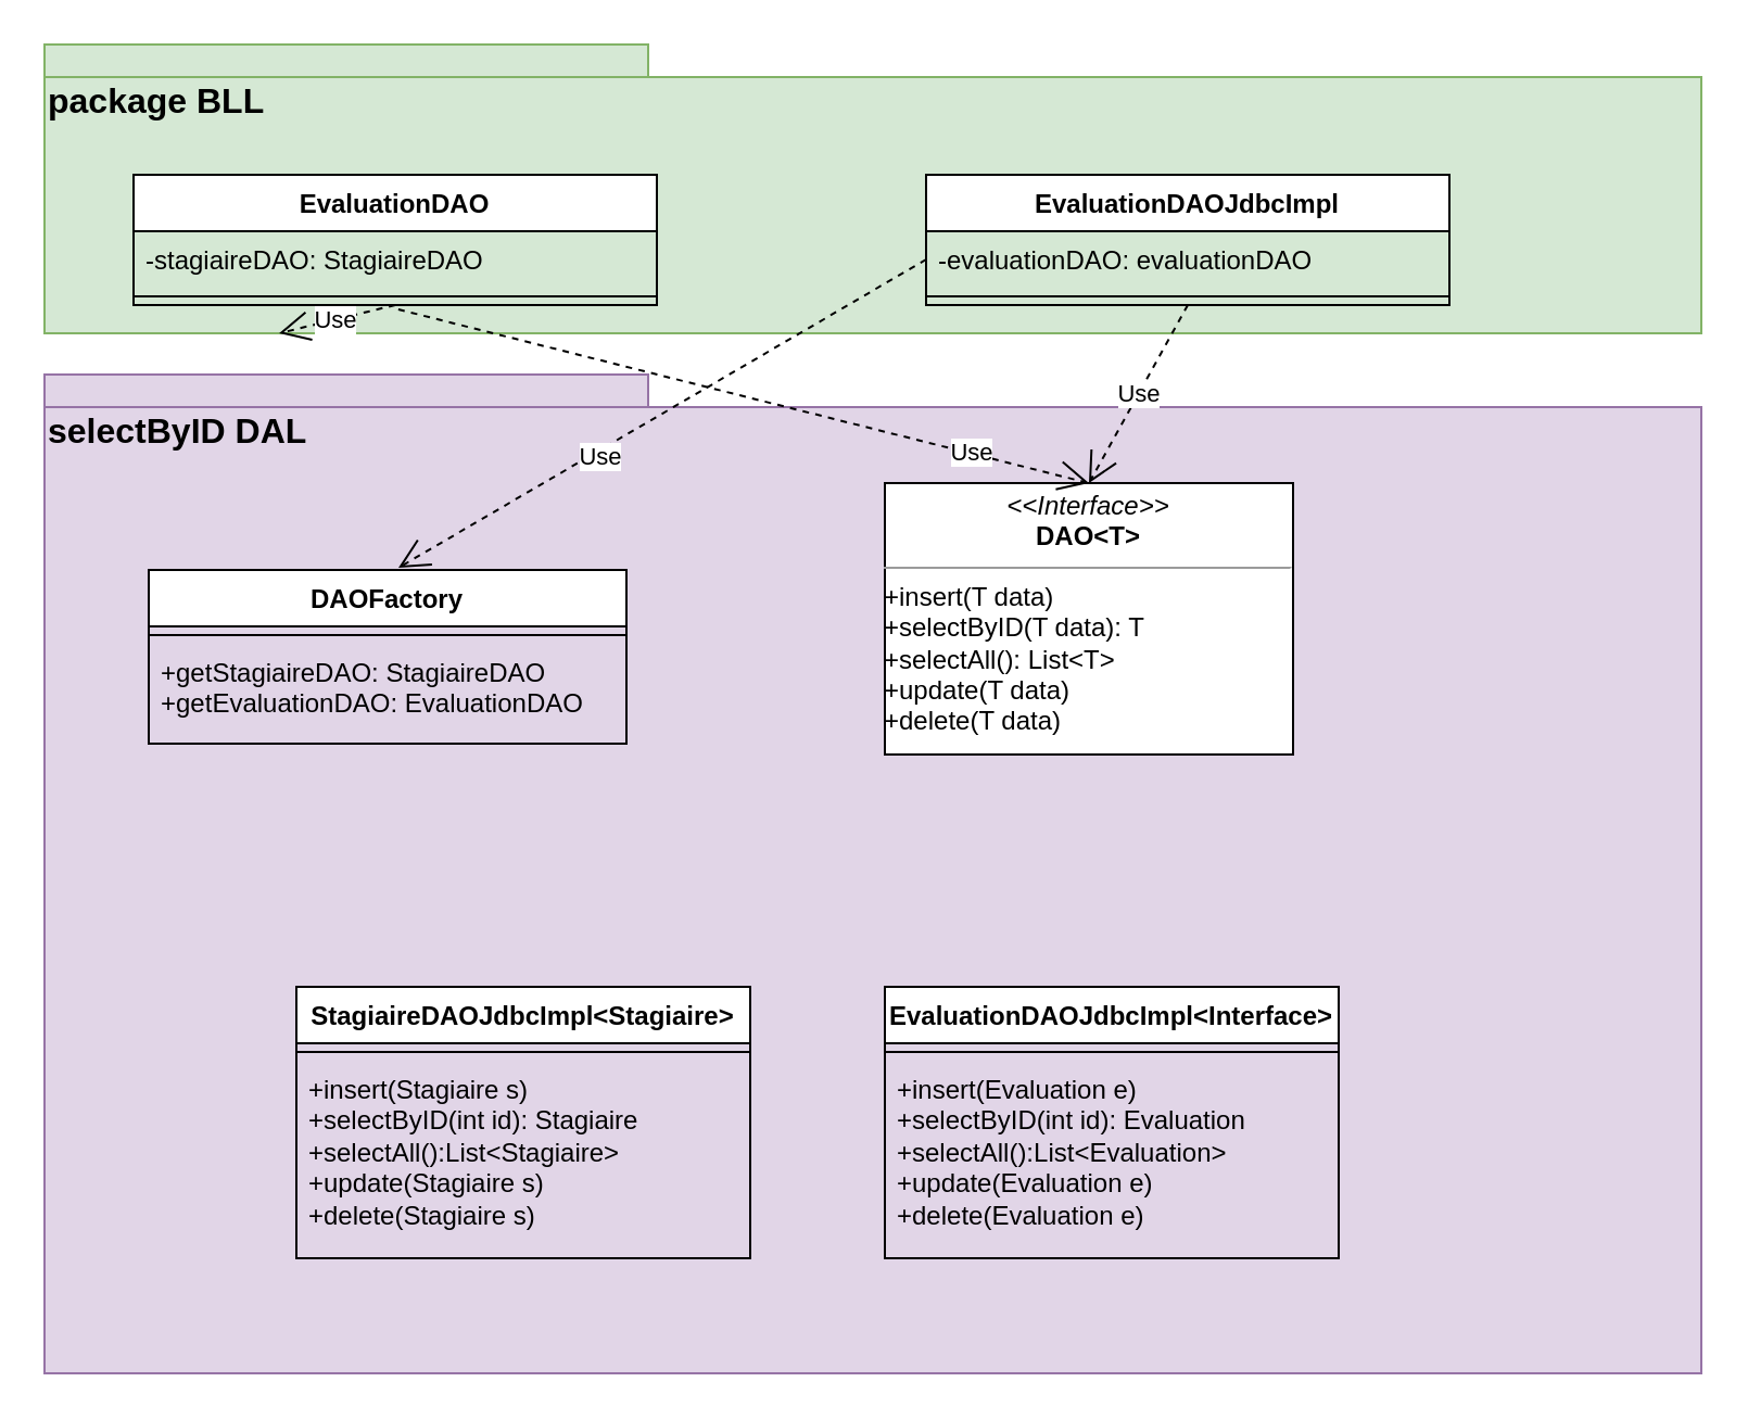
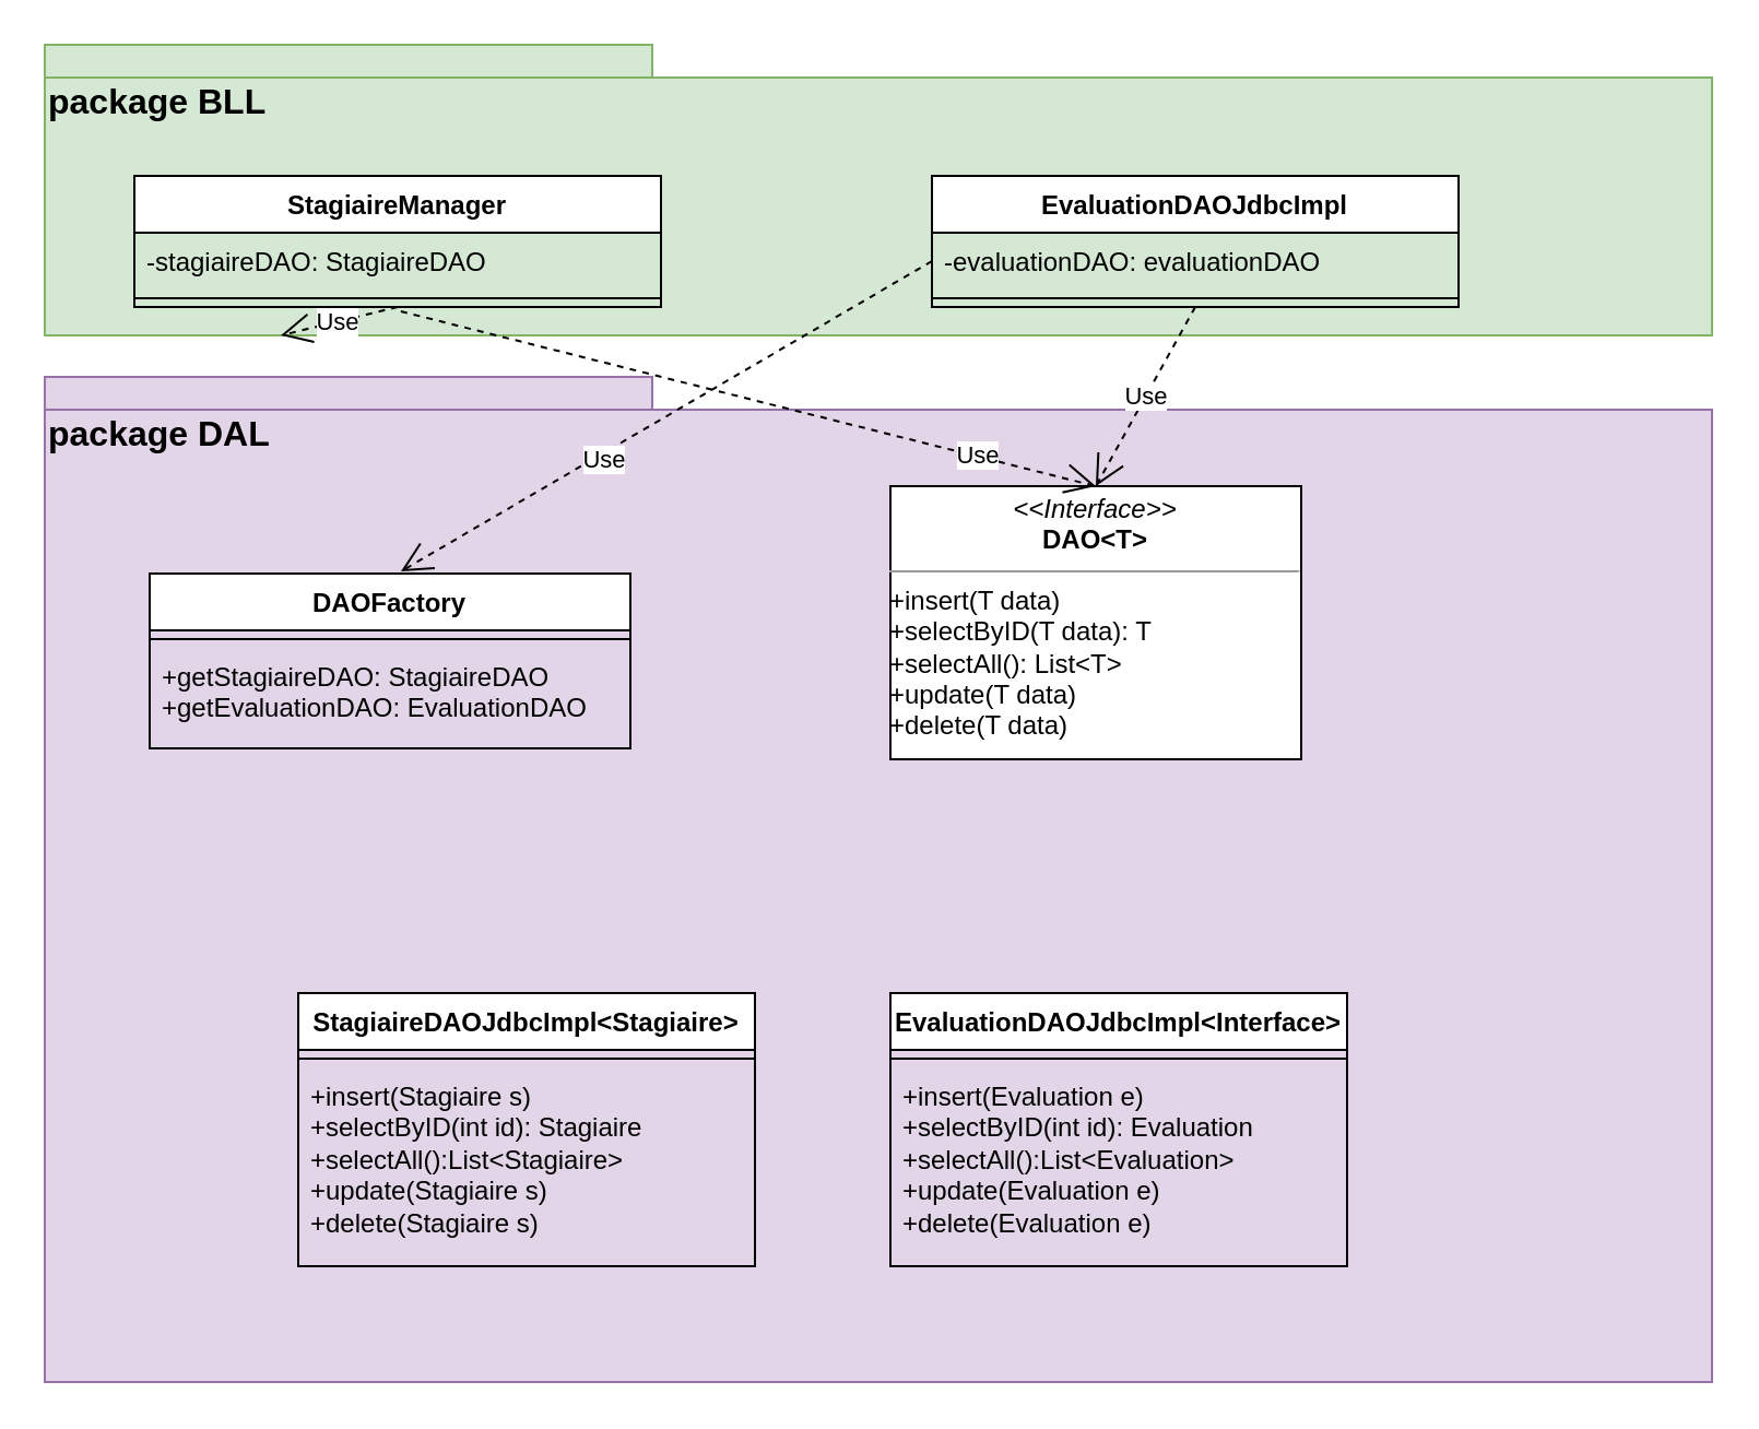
  <mxCell id="0" />
  <mxCell id="1" parent="0" />
  <mxCell id="2" value="package BLL" style="shape=folder;fontStyle=1;spacingTop=10;tabWidth=278;tabHeight=15;tabPosition=left;html=1;whiteSpace=wrap;verticalAlign=top;fontSize=16;fillColor=#d5e8d4;strokeColor=#82b366;align=left;" vertex="1" parent="1"><mxGeometry x="20" y="20" width="763" height="133" as="geometry" /></mxCell>
- <mxCell id="3" value="EvaluationDAO" style="swimlane;fontStyle=1;align=center;verticalAlign=top;childLayout=stackLayout;horizontal=1;startSize=26;horizontalStack=0;resizeParent=1;resizeParentMax=0;resizeLast=0;collapsible=1;marginBottom=0;whiteSpace=wrap;html=1;" vertex="1" parent="1"><mxGeometry x="61" y="80" width="241" height="60" as="geometry" /></mxCell>
+ <mxCell id="3" value="StagiaireManager" style="swimlane;fontStyle=1;align=center;verticalAlign=top;childLayout=stackLayout;horizontal=1;startSize=26;horizontalStack=0;resizeParent=1;resizeParentMax=0;resizeLast=0;collapsible=1;marginBottom=0;whiteSpace=wrap;html=1;" vertex="1" parent="1"><mxGeometry x="61" y="80" width="241" height="60" as="geometry" /></mxCell>
  <mxCell id="4" value="-stagiaireDAO: StagiaireDAO" style="text;strokeColor=none;fillColor=none;align=left;verticalAlign=top;spacingLeft=4;spacingRight=4;overflow=hidden;rotatable=0;points=[[0,0.5],[1,0.5]];portConstraint=eastwest;whiteSpace=wrap;html=1;" vertex="1" parent="3"><mxGeometry y="26" width="241" height="26" as="geometry" /></mxCell>
  <mxCell id="5" value="" style="line;strokeWidth=1;fillColor=none;align=left;verticalAlign=middle;spacingTop=-1;spacingLeft=3;spacingRight=3;rotatable=0;labelPosition=right;points=[];portConstraint=eastwest;strokeColor=inherit;" vertex="1" parent="3"><mxGeometry y="52" width="241" height="8" as="geometry" /></mxCell>
  <mxCell id="6" value="EvaluationDAOJdbcImpl" style="swimlane;fontStyle=1;align=center;verticalAlign=top;childLayout=stackLayout;horizontal=1;startSize=26;horizontalStack=0;resizeParent=1;resizeParentMax=0;resizeLast=0;collapsible=1;marginBottom=0;whiteSpace=wrap;html=1;" vertex="1" parent="1"><mxGeometry x="426" y="80" width="241" height="60" as="geometry" /></mxCell>
  <mxCell id="7" value="-evaluationDAO: evaluationDAO" style="text;strokeColor=none;fillColor=none;align=left;verticalAlign=top;spacingLeft=4;spacingRight=4;overflow=hidden;rotatable=0;points=[[0,0.5],[1,0.5]];portConstraint=eastwest;whiteSpace=wrap;html=1;" vertex="1" parent="6"><mxGeometry y="26" width="241" height="26" as="geometry" /></mxCell>
  <mxCell id="8" value="" style="line;strokeWidth=1;fillColor=none;align=left;verticalAlign=middle;spacingTop=-1;spacingLeft=3;spacingRight=3;rotatable=0;labelPosition=right;points=[];portConstraint=eastwest;strokeColor=inherit;" vertex="1" parent="6"><mxGeometry y="52" width="241" height="8" as="geometry" /></mxCell>
- <mxCell id="9" value="selectByID DAL" style="shape=folder;fontStyle=1;spacingTop=10;tabWidth=278;tabHeight=15;tabPosition=left;html=1;whiteSpace=wrap;verticalAlign=top;fontSize=16;fillColor=#e1d5e7;strokeColor=#9673a6;align=left;" vertex="1" parent="1"><mxGeometry x="20" y="172" width="763" height="460" as="geometry" /></mxCell>
+ <mxCell id="9" value="package DAL" style="shape=folder;fontStyle=1;spacingTop=10;tabWidth=278;tabHeight=15;tabPosition=left;html=1;whiteSpace=wrap;verticalAlign=top;fontSize=16;fillColor=#e1d5e7;strokeColor=#9673a6;align=left;" vertex="1" parent="1"><mxGeometry x="20" y="172" width="763" height="460" as="geometry" /></mxCell>
  <mxCell id="10" value="DAOFactory" style="swimlane;fontStyle=1;align=center;verticalAlign=top;childLayout=stackLayout;horizontal=1;startSize=26;horizontalStack=0;resizeParent=1;resizeParentMax=0;resizeLast=0;collapsible=1;marginBottom=0;whiteSpace=wrap;html=1;" vertex="1" parent="1"><mxGeometry x="68" y="262" width="220" height="80" as="geometry" /></mxCell>
  <mxCell id="11" value="" style="line;strokeWidth=1;fillColor=none;align=left;verticalAlign=middle;spacingTop=-1;spacingLeft=3;spacingRight=3;rotatable=0;labelPosition=right;points=[];portConstraint=eastwest;strokeColor=inherit;" vertex="1" parent="10"><mxGeometry y="26" width="220" height="8" as="geometry" /></mxCell>
  <mxCell id="12" value="&lt;div&gt;+getStagiaireDAO: StagiaireDAO&lt;/div&gt;&lt;div&gt;+getEvaluationDAO: EvaluationDAO&lt;br&gt;&lt;/div&gt;" style="text;strokeColor=none;fillColor=none;align=left;verticalAlign=top;spacingLeft=4;spacingRight=4;overflow=hidden;rotatable=0;points=[[0,0.5],[1,0.5]];portConstraint=eastwest;whiteSpace=wrap;html=1;" vertex="1" parent="10"><mxGeometry y="34" width="220" height="46" as="geometry" /></mxCell>
  <mxCell id="13" value="Use" style="endArrow=open;endSize=12;dashed=1;html=1;rounded=0;exitX=0.5;exitY=1;exitDx=0;exitDy=0;" edge="1" parent="1" source="3" target="2"><mxGeometry width="160" relative="1" as="geometry"><mxPoint x="329" y="357" as="sourcePoint" /><mxPoint x="489" y="357" as="targetPoint" /></mxGeometry></mxCell>
  <mxCell id="14" value="Use" style="endArrow=open;endSize=12;dashed=1;html=1;rounded=0;exitX=0;exitY=0.5;exitDx=0;exitDy=0;" edge="1" parent="1" source="7"><mxGeometry x="0.247" y="3" width="160" relative="1" as="geometry"><mxPoint x="192" y="150" as="sourcePoint" /><mxPoint x="183" y="261" as="targetPoint" /><mxPoint as="offset" /></mxGeometry></mxCell>
  <mxCell id="15" value="&lt;p style=&quot;margin:0px;margin-top:4px;text-align:center;&quot;&gt;&lt;i&gt;&amp;lt;&amp;lt;Interface&amp;gt;&amp;gt;&lt;/i&gt;&lt;br&gt;&lt;b&gt;DAO&amp;lt;T&amp;gt;&lt;/b&gt;&lt;br&gt;&lt;/p&gt;&lt;hr size=&quot;1&quot;&gt;&lt;div&gt;+insert(T data)&lt;/div&gt;&lt;div&gt;+selectByID(T data): T&lt;/div&gt;&lt;div&gt;+selectAll(): List&amp;lt;T&amp;gt;&lt;/div&gt;&lt;div&gt;+update(T data)&lt;/div&gt;&lt;div&gt;+delete(T data)&lt;br&gt;&lt;/div&gt;" style="verticalAlign=top;align=left;overflow=fill;fontSize=12;fontFamily=Helvetica;html=1;whiteSpace=wrap;" vertex="1" parent="1"><mxGeometry x="407" y="222" width="188" height="125" as="geometry" /></mxCell>
  <mxCell id="16" value="Use" style="endArrow=open;endSize=12;dashed=1;html=1;rounded=0;exitX=0.506;exitY=1.25;exitDx=0;exitDy=0;exitPerimeter=0;entryX=0.5;entryY=0;entryDx=0;entryDy=0;" edge="1" parent="1" source="5" target="15"><mxGeometry x="0.66" width="160" relative="1" as="geometry"><mxPoint x="257" y="326" as="sourcePoint" /><mxPoint x="417" y="326" as="targetPoint" /><mxPoint as="offset" /></mxGeometry></mxCell>
  <mxCell id="17" value="Use" style="endArrow=open;endSize=12;dashed=1;html=1;rounded=0;exitX=0.5;exitY=1;exitDx=0;exitDy=0;entryX=0.5;entryY=0;entryDx=0;entryDy=0;" edge="1" parent="1" source="6" target="15"><mxGeometry width="160" relative="1" as="geometry"><mxPoint x="193" y="152" as="sourcePoint" /><mxPoint x="508" y="262" as="targetPoint" /></mxGeometry></mxCell>
  <mxCell id="18" value="StagiaireDAOJdbcImpl&amp;lt;Stagiaire&amp;gt;" style="swimlane;fontStyle=1;align=center;verticalAlign=top;childLayout=stackLayout;horizontal=1;startSize=26;horizontalStack=0;resizeParent=1;resizeParentMax=0;resizeLast=0;collapsible=1;marginBottom=0;whiteSpace=wrap;html=1;" vertex="1" parent="1"><mxGeometry x="136" y="454" width="209" height="125" as="geometry" /></mxCell>
  <mxCell id="19" value="" style="line;strokeWidth=1;fillColor=none;align=left;verticalAlign=middle;spacingTop=-1;spacingLeft=3;spacingRight=3;rotatable=0;labelPosition=right;points=[];portConstraint=eastwest;strokeColor=inherit;" vertex="1" parent="18"><mxGeometry y="26" width="209" height="8" as="geometry" /></mxCell>
  <mxCell id="20" value="&lt;div&gt;+insert(Stagiaire s)&lt;/div&gt;&lt;div&gt;+selectByID(int id): Stagiaire&lt;/div&gt;&lt;div&gt;+selectAll():List&amp;lt;Stagiaire&amp;gt;&lt;/div&gt;&lt;div&gt;+update(Stagiaire s)&lt;/div&gt;&lt;div&gt;+delete(Stagiaire s)&lt;br&gt;&lt;/div&gt;" style="text;strokeColor=none;fillColor=none;align=left;verticalAlign=top;spacingLeft=4;spacingRight=4;overflow=hidden;rotatable=0;points=[[0,0.5],[1,0.5]];portConstraint=eastwest;whiteSpace=wrap;html=1;" vertex="1" parent="18"><mxGeometry y="34" width="209" height="91" as="geometry" /></mxCell>
  <mxCell id="21" value="EvaluationDAOJdbcImpl&amp;lt;Interface&amp;gt;" style="swimlane;fontStyle=1;align=center;verticalAlign=top;childLayout=stackLayout;horizontal=1;startSize=26;horizontalStack=0;resizeParent=1;resizeParentMax=0;resizeLast=0;collapsible=1;marginBottom=0;whiteSpace=wrap;html=1;" vertex="1" parent="1"><mxGeometry x="407" y="454" width="209" height="125" as="geometry" /></mxCell>
  <mxCell id="22" value="" style="line;strokeWidth=1;fillColor=none;align=left;verticalAlign=middle;spacingTop=-1;spacingLeft=3;spacingRight=3;rotatable=0;labelPosition=right;points=[];portConstraint=eastwest;strokeColor=inherit;" vertex="1" parent="21"><mxGeometry y="26" width="209" height="8" as="geometry" /></mxCell>
  <mxCell id="23" value="&lt;div&gt;+insert(Evaluation e)&lt;/div&gt;&lt;div&gt;+selectByID(int id): Evaluation&lt;/div&gt;&lt;div&gt;+selectAll():List&amp;lt;Evaluation&amp;gt;&lt;/div&gt;&lt;div&gt;+update(Evaluation e)&lt;/div&gt;&lt;div&gt;+delete(Evaluation e)&lt;br&gt;&lt;/div&gt;" style="text;strokeColor=none;fillColor=none;align=left;verticalAlign=top;spacingLeft=4;spacingRight=4;overflow=hidden;rotatable=0;points=[[0,0.5],[1,0.5]];portConstraint=eastwest;whiteSpace=wrap;html=1;" vertex="1" parent="21"><mxGeometry y="34" width="209" height="91" as="geometry" /></mxCell>
